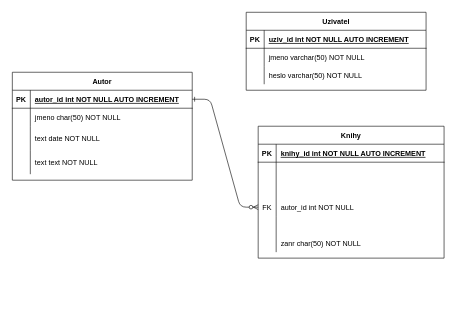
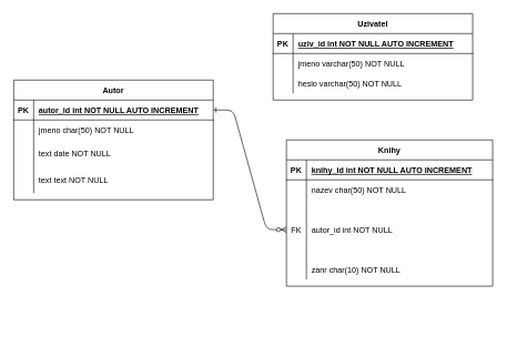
  <mxCell id="0" />
  <mxCell id="1" parent="0" />
  <mxCell id="2" value="Uzivatel" style="shape=table;startSize=30;container=1;collapsible=1;childLayout=tableLayout;fixedRows=1;rowLines=0;fontStyle=1;align=center;resizeLast=1;" parent="1" vertex="1"><mxGeometry x="410" y="20" width="300" height="130" as="geometry" /></mxCell>
  <mxCell id="3" value="" style="shape=partialRectangle;collapsible=0;dropTarget=0;pointerEvents=0;fillColor=none;points=[[0,0.5],[1,0.5]];portConstraint=eastwest;top=0;left=0;right=0;bottom=1;" parent="2" vertex="1"><mxGeometry y="30" width="300" height="30" as="geometry" /></mxCell>
  <mxCell id="4" value="PK" style="shape=partialRectangle;overflow=hidden;connectable=0;fillColor=none;top=0;left=0;bottom=0;right=0;fontStyle=1;" parent="3" vertex="1"><mxGeometry width="30" height="30" as="geometry"><mxRectangle width="30" height="30" as="alternateBounds" /></mxGeometry></mxCell>
  <mxCell id="5" value="uziv_id int NOT NULL AUTO INCREMENT" style="shape=partialRectangle;overflow=hidden;connectable=0;fillColor=none;top=0;left=0;bottom=0;right=0;align=left;spacingLeft=6;fontStyle=5;" parent="3" vertex="1"><mxGeometry x="30" width="270" height="30" as="geometry"><mxRectangle width="270" height="30" as="alternateBounds" /></mxGeometry></mxCell>
  <mxCell id="6" value="" style="shape=partialRectangle;collapsible=0;dropTarget=0;pointerEvents=0;fillColor=none;points=[[0,0.5],[1,0.5]];portConstraint=eastwest;top=0;left=0;right=0;bottom=0;" parent="2" vertex="1"><mxGeometry y="60" width="300" height="30" as="geometry" /></mxCell>
  <mxCell id="7" value="" style="shape=partialRectangle;overflow=hidden;connectable=0;fillColor=none;top=0;left=0;bottom=0;right=0;" parent="6" vertex="1"><mxGeometry width="30" height="30" as="geometry"><mxRectangle width="30" height="30" as="alternateBounds" /></mxGeometry></mxCell>
  <mxCell id="8" value="jmeno varchar(50) NOT NULL" style="shape=partialRectangle;overflow=hidden;connectable=0;fillColor=none;top=0;left=0;bottom=0;right=0;align=left;spacingLeft=6;" parent="6" vertex="1"><mxGeometry x="30" width="270" height="30" as="geometry"><mxRectangle width="270" height="30" as="alternateBounds" /></mxGeometry></mxCell>
  <mxCell id="9" style="shape=partialRectangle;collapsible=0;dropTarget=0;pointerEvents=0;fillColor=none;points=[[0,0.5],[1,0.5]];portConstraint=eastwest;top=0;left=0;right=0;bottom=0;" parent="2" vertex="1"><mxGeometry y="90" width="300" height="30" as="geometry" /></mxCell>
  <mxCell id="10" style="shape=partialRectangle;overflow=hidden;connectable=0;fillColor=none;top=0;left=0;bottom=0;right=0;" parent="9" vertex="1"><mxGeometry width="30" height="30" as="geometry"><mxRectangle width="30" height="30" as="alternateBounds" /></mxGeometry></mxCell>
  <mxCell id="11" value="heslo varchar(50) NOT NULL" style="shape=partialRectangle;overflow=hidden;connectable=0;fillColor=none;top=0;left=0;bottom=0;right=0;align=left;spacingLeft=6;" parent="9" vertex="1"><mxGeometry x="30" width="270" height="30" as="geometry"><mxRectangle width="270" height="30" as="alternateBounds" /></mxGeometry></mxCell>
  <mxCell id="12" value="Knihy" style="shape=table;startSize=30;container=1;collapsible=1;childLayout=tableLayout;fixedRows=1;rowLines=0;fontStyle=1;align=center;resizeLast=1;" parent="1" vertex="1"><mxGeometry x="430" y="210" width="310" height="220" as="geometry" /></mxCell>
  <mxCell id="13" value="" style="shape=partialRectangle;collapsible=0;dropTarget=0;pointerEvents=0;fillColor=none;points=[[0,0.5],[1,0.5]];portConstraint=eastwest;top=0;left=0;right=0;bottom=1;" parent="12" vertex="1"><mxGeometry y="30" width="310" height="30" as="geometry" /></mxCell>
  <mxCell id="14" value="PK" style="shape=partialRectangle;overflow=hidden;connectable=0;fillColor=none;top=0;left=0;bottom=0;right=0;fontStyle=1;" parent="13" vertex="1"><mxGeometry width="30" height="30" as="geometry"><mxRectangle width="30" height="30" as="alternateBounds" /></mxGeometry></mxCell>
  <mxCell id="15" value="knihy_id int NOT NULL AUTO INCREMENT" style="shape=partialRectangle;overflow=hidden;connectable=0;fillColor=none;top=0;left=0;bottom=0;right=0;align=left;spacingLeft=6;fontStyle=5;" parent="13" vertex="1"><mxGeometry x="30" width="280" height="30" as="geometry"><mxRectangle width="280" height="30" as="alternateBounds" /></mxGeometry></mxCell>
  <mxCell id="16" value="" style="shape=partialRectangle;collapsible=0;dropTarget=0;pointerEvents=0;fillColor=none;points=[[0,0.5],[1,0.5]];portConstraint=eastwest;top=0;left=0;right=0;bottom=0;" parent="12" vertex="1"><mxGeometry y="60" width="310" height="30" as="geometry" /></mxCell>
  <mxCell id="17" value="" style="shape=partialRectangle;overflow=hidden;connectable=0;fillColor=none;top=0;left=0;bottom=0;right=0;" parent="16" vertex="1"><mxGeometry width="30" height="30" as="geometry"><mxRectangle width="30" height="30" as="alternateBounds" /></mxGeometry></mxCell>
+ <mxCell id="18" value="nazev char(50) NOT NULL" style="shape=partialRectangle;overflow=hidden;connectable=0;fillColor=none;top=0;left=0;bottom=0;right=0;align=left;spacingLeft=6;" parent="16" vertex="1"><mxGeometry x="30" width="280" height="30" as="geometry"><mxRectangle width="280" height="30" as="alternateBounds" /></mxGeometry></mxCell>
  <mxCell id="19" style="shape=partialRectangle;collapsible=0;dropTarget=0;pointerEvents=0;fillColor=none;points=[[0,0.5],[1,0.5]];portConstraint=eastwest;top=0;left=0;right=0;bottom=0;" parent="12" vertex="1"><mxGeometry y="90" width="310" height="30" as="geometry" /></mxCell>
  <mxCell id="20" style="shape=partialRectangle;overflow=hidden;connectable=0;fillColor=none;top=0;left=0;bottom=0;right=0;" parent="19" vertex="1"><mxGeometry width="30" height="30" as="geometry"><mxRectangle width="30" height="30" as="alternateBounds" /></mxGeometry></mxCell>
  <mxCell id="21" style="shape=partialRectangle;collapsible=0;dropTarget=0;pointerEvents=0;fillColor=none;points=[[0,0.5],[1,0.5]];portConstraint=eastwest;top=0;left=0;right=0;bottom=0;" parent="12" vertex="1"><mxGeometry y="120" width="310" height="30" as="geometry" /></mxCell>
  <mxCell id="22" value="FK" style="shape=partialRectangle;overflow=hidden;connectable=0;fillColor=none;top=0;left=0;bottom=0;right=0;" parent="21" vertex="1"><mxGeometry width="30" height="30" as="geometry"><mxRectangle width="30" height="30" as="alternateBounds" /></mxGeometry></mxCell>
  <mxCell id="23" value="autor_id int NOT NULL" style="shape=partialRectangle;overflow=hidden;connectable=0;fillColor=none;top=0;left=0;bottom=0;right=0;align=left;spacingLeft=6;" parent="21" vertex="1"><mxGeometry x="30" width="280" height="30" as="geometry"><mxRectangle width="280" height="30" as="alternateBounds" /></mxGeometry></mxCell>
  <mxCell id="24" style="shape=partialRectangle;collapsible=0;dropTarget=0;pointerEvents=0;fillColor=none;points=[[0,0.5],[1,0.5]];portConstraint=eastwest;top=0;left=0;right=0;bottom=0;" parent="12" vertex="1"><mxGeometry y="150" width="310" height="30" as="geometry" /></mxCell>
  <mxCell id="25" style="shape=partialRectangle;overflow=hidden;connectable=0;fillColor=none;top=0;left=0;bottom=0;right=0;" parent="24" vertex="1"><mxGeometry width="30" height="30" as="geometry"><mxRectangle width="30" height="30" as="alternateBounds" /></mxGeometry></mxCell>
  <mxCell id="26" style="shape=partialRectangle;collapsible=0;dropTarget=0;pointerEvents=0;fillColor=none;points=[[0,0.5],[1,0.5]];portConstraint=eastwest;top=0;left=0;right=0;bottom=0;" parent="12" vertex="1"><mxGeometry y="180" width="310" height="30" as="geometry" /></mxCell>
  <mxCell id="27" style="shape=partialRectangle;overflow=hidden;connectable=0;fillColor=none;top=0;left=0;bottom=0;right=0;" parent="26" vertex="1"><mxGeometry width="30" height="30" as="geometry"><mxRectangle width="30" height="30" as="alternateBounds" /></mxGeometry></mxCell>
- <mxCell id="28" value="zanr char(50) NOT NULL" style="shape=partialRectangle;overflow=hidden;connectable=0;fillColor=none;top=0;left=0;bottom=0;right=0;align=left;spacingLeft=6;" parent="26" vertex="1"><mxGeometry x="30" width="280" height="30" as="geometry"><mxRectangle width="280" height="30" as="alternateBounds" /></mxGeometry></mxCell>
+ <mxCell id="28" value="zanr char(10) NOT NULL" style="shape=partialRectangle;overflow=hidden;connectable=0;fillColor=none;top=0;left=0;bottom=0;right=0;align=left;spacingLeft=6;" parent="26" vertex="1"><mxGeometry x="30" width="280" height="30" as="geometry"><mxRectangle width="280" height="30" as="alternateBounds" /></mxGeometry></mxCell>
  <mxCell id="29" value="Autor" style="shape=table;startSize=30;container=1;collapsible=1;childLayout=tableLayout;fixedRows=1;rowLines=0;fontStyle=1;align=center;resizeLast=1;" parent="1" vertex="1"><mxGeometry x="20" y="120" width="300" height="180" as="geometry" /></mxCell>
  <mxCell id="30" value="" style="shape=partialRectangle;collapsible=0;dropTarget=0;pointerEvents=0;fillColor=none;points=[[0,0.5],[1,0.5]];portConstraint=eastwest;top=0;left=0;right=0;bottom=1;" parent="29" vertex="1"><mxGeometry y="30" width="300" height="30" as="geometry" /></mxCell>
  <mxCell id="31" value="PK" style="shape=partialRectangle;overflow=hidden;connectable=0;fillColor=none;top=0;left=0;bottom=0;right=0;fontStyle=1;" parent="30" vertex="1"><mxGeometry width="30" height="30" as="geometry"><mxRectangle width="30" height="30" as="alternateBounds" /></mxGeometry></mxCell>
  <mxCell id="32" value="autor_id int NOT NULL AUTO INCREMENT" style="shape=partialRectangle;overflow=hidden;connectable=0;fillColor=none;top=0;left=0;bottom=0;right=0;align=left;spacingLeft=6;fontStyle=5;" parent="30" vertex="1"><mxGeometry x="30" width="270" height="30" as="geometry"><mxRectangle width="270" height="30" as="alternateBounds" /></mxGeometry></mxCell>
  <mxCell id="33" value="" style="shape=partialRectangle;collapsible=0;dropTarget=0;pointerEvents=0;fillColor=none;points=[[0,0.5],[1,0.5]];portConstraint=eastwest;top=0;left=0;right=0;bottom=0;" parent="29" vertex="1"><mxGeometry y="60" width="300" height="30" as="geometry" /></mxCell>
  <mxCell id="34" value="" style="shape=partialRectangle;overflow=hidden;connectable=0;fillColor=none;top=0;left=0;bottom=0;right=0;" parent="33" vertex="1"><mxGeometry width="30" height="30" as="geometry"><mxRectangle width="30" height="30" as="alternateBounds" /></mxGeometry></mxCell>
  <mxCell id="35" value="jmeno char(50) NOT NULL" style="shape=partialRectangle;overflow=hidden;connectable=0;fillColor=none;top=0;left=0;bottom=0;right=0;align=left;spacingLeft=6;" parent="33" vertex="1"><mxGeometry x="30" width="270" height="30" as="geometry"><mxRectangle width="270" height="30" as="alternateBounds" /></mxGeometry></mxCell>
  <mxCell id="36" style="shape=partialRectangle;collapsible=0;dropTarget=0;pointerEvents=0;fillColor=none;points=[[0,0.5],[1,0.5]];portConstraint=eastwest;top=0;left=0;right=0;bottom=0;" parent="29" vertex="1"><mxGeometry y="90" width="300" height="40" as="geometry" /></mxCell>
  <mxCell id="37" style="shape=partialRectangle;overflow=hidden;connectable=0;fillColor=none;top=0;left=0;bottom=0;right=0;" parent="36" vertex="1"><mxGeometry width="30" height="40" as="geometry"><mxRectangle width="30" height="40" as="alternateBounds" /></mxGeometry></mxCell>
  <mxCell id="38" value="text date NOT NULL" style="shape=partialRectangle;overflow=hidden;connectable=0;fillColor=none;top=0;left=0;bottom=0;right=0;align=left;spacingLeft=6;" parent="36" vertex="1"><mxGeometry x="30" width="270" height="40" as="geometry"><mxRectangle width="270" height="40" as="alternateBounds" /></mxGeometry></mxCell>
  <mxCell id="39" style="shape=partialRectangle;collapsible=0;dropTarget=0;pointerEvents=0;fillColor=none;points=[[0,0.5],[1,0.5]];portConstraint=eastwest;top=0;left=0;right=0;bottom=0;" vertex="1" parent="29"><mxGeometry y="130" width="300" height="40" as="geometry" /></mxCell>
  <mxCell id="40" style="shape=partialRectangle;overflow=hidden;connectable=0;fillColor=none;top=0;left=0;bottom=0;right=0;" vertex="1" parent="39"><mxGeometry width="30" height="40" as="geometry"><mxRectangle width="30" height="40" as="alternateBounds" /></mxGeometry></mxCell>
  <mxCell id="41" value="text text NOT NULL" style="shape=partialRectangle;overflow=hidden;connectable=0;fillColor=none;top=0;left=0;bottom=0;right=0;align=left;spacingLeft=6;" vertex="1" parent="39"><mxGeometry x="30" width="270" height="40" as="geometry"><mxRectangle width="270" height="40" as="alternateBounds" /></mxGeometry></mxCell>
  <mxCell id="42" value="" style="edgeStyle=entityRelationEdgeStyle;endArrow=ERzeroToMany;startArrow=ERone;endFill=1;startFill=0;entryX=0;entryY=0.5;entryDx=0;entryDy=0;exitX=1;exitY=0.5;exitDx=0;exitDy=0;" parent="1" source="30" target="21" edge="1"><mxGeometry width="100" height="100" relative="1" as="geometry"><mxPoint x="360" y="510" as="sourcePoint" /><mxPoint x="360" y="390" as="targetPoint" /><Array as="points"><mxPoint x="280" y="515" /><mxPoint x="330" y="455" /><mxPoint x="310" y="485" /><mxPoint x="270" y="460" /></Array></mxGeometry></mxCell>
